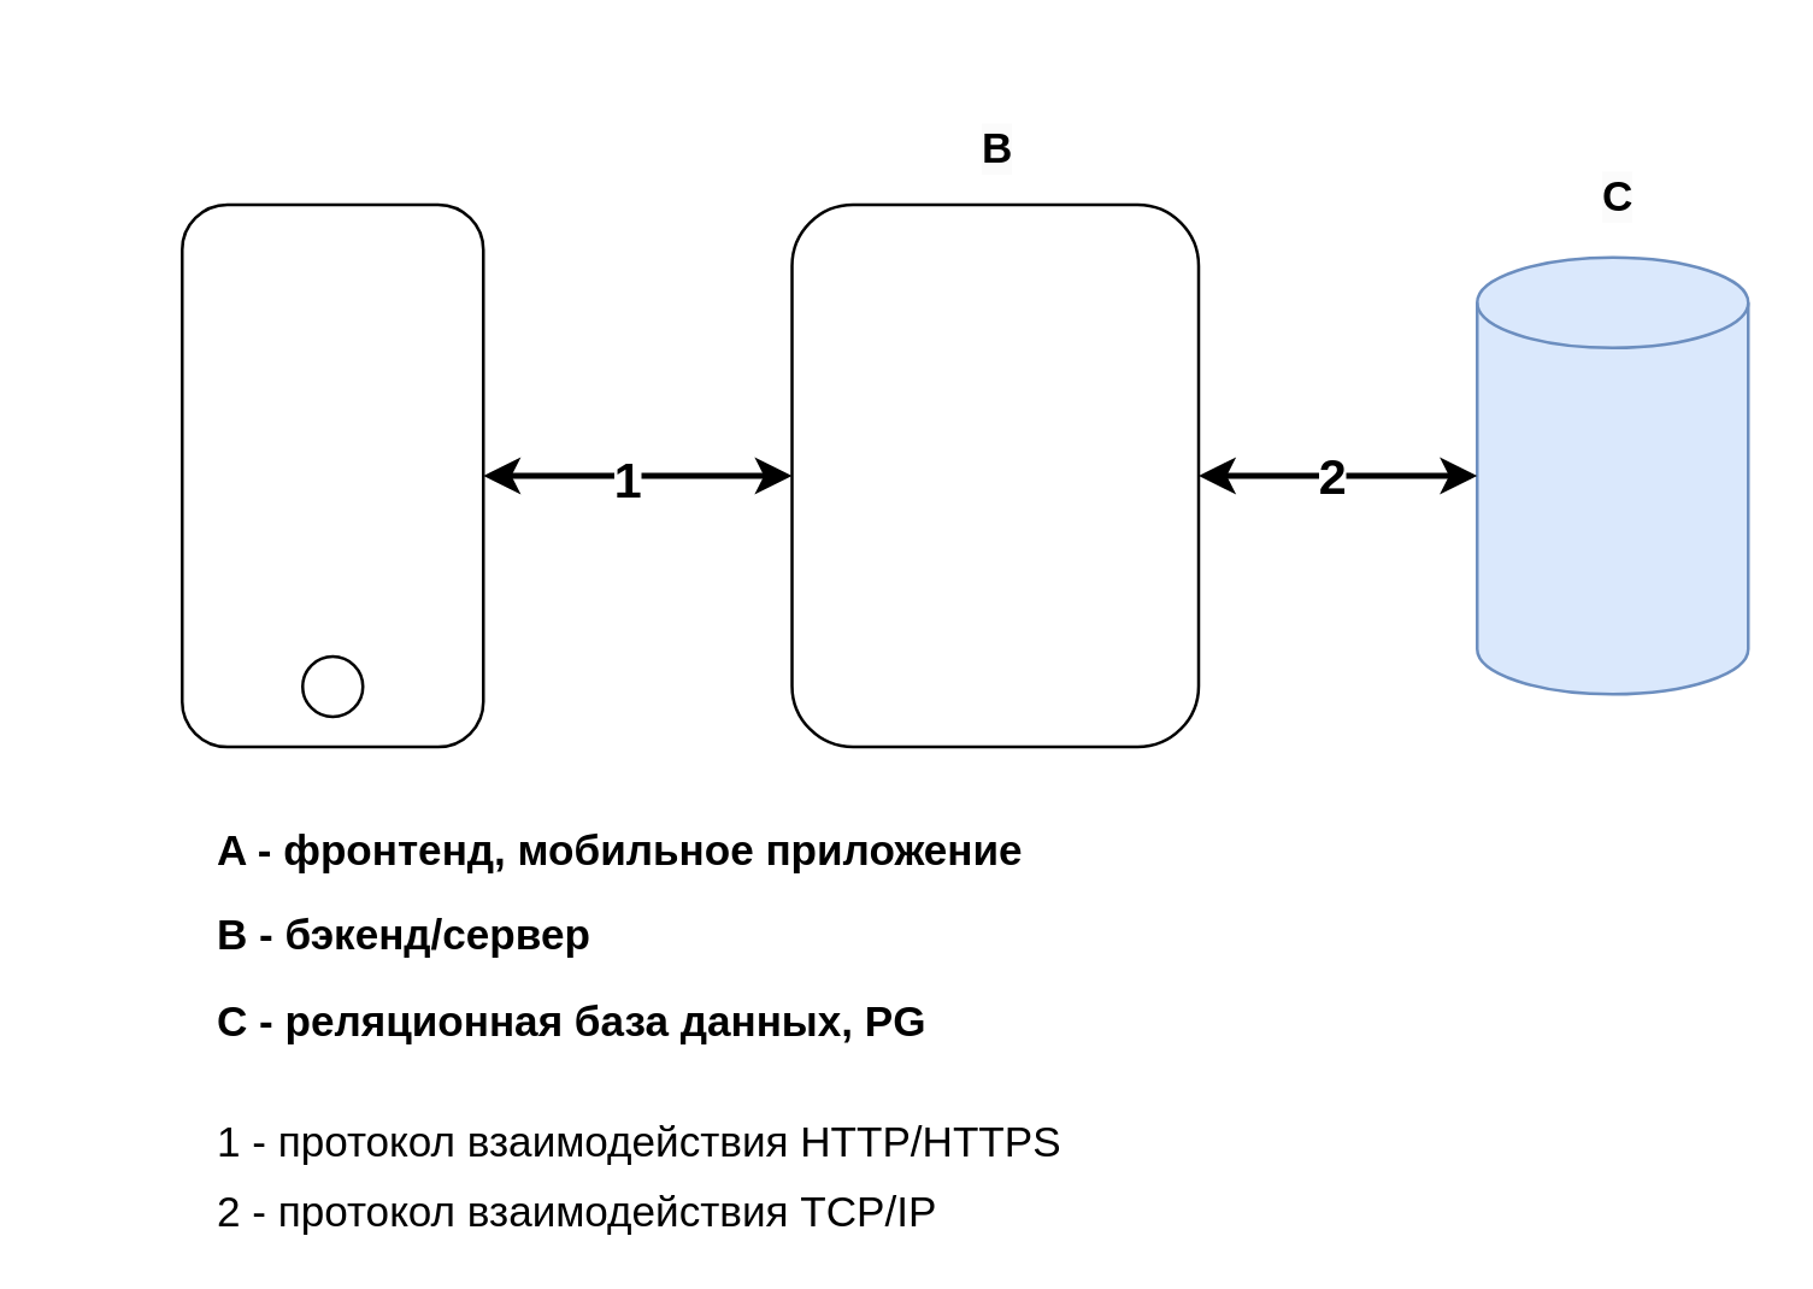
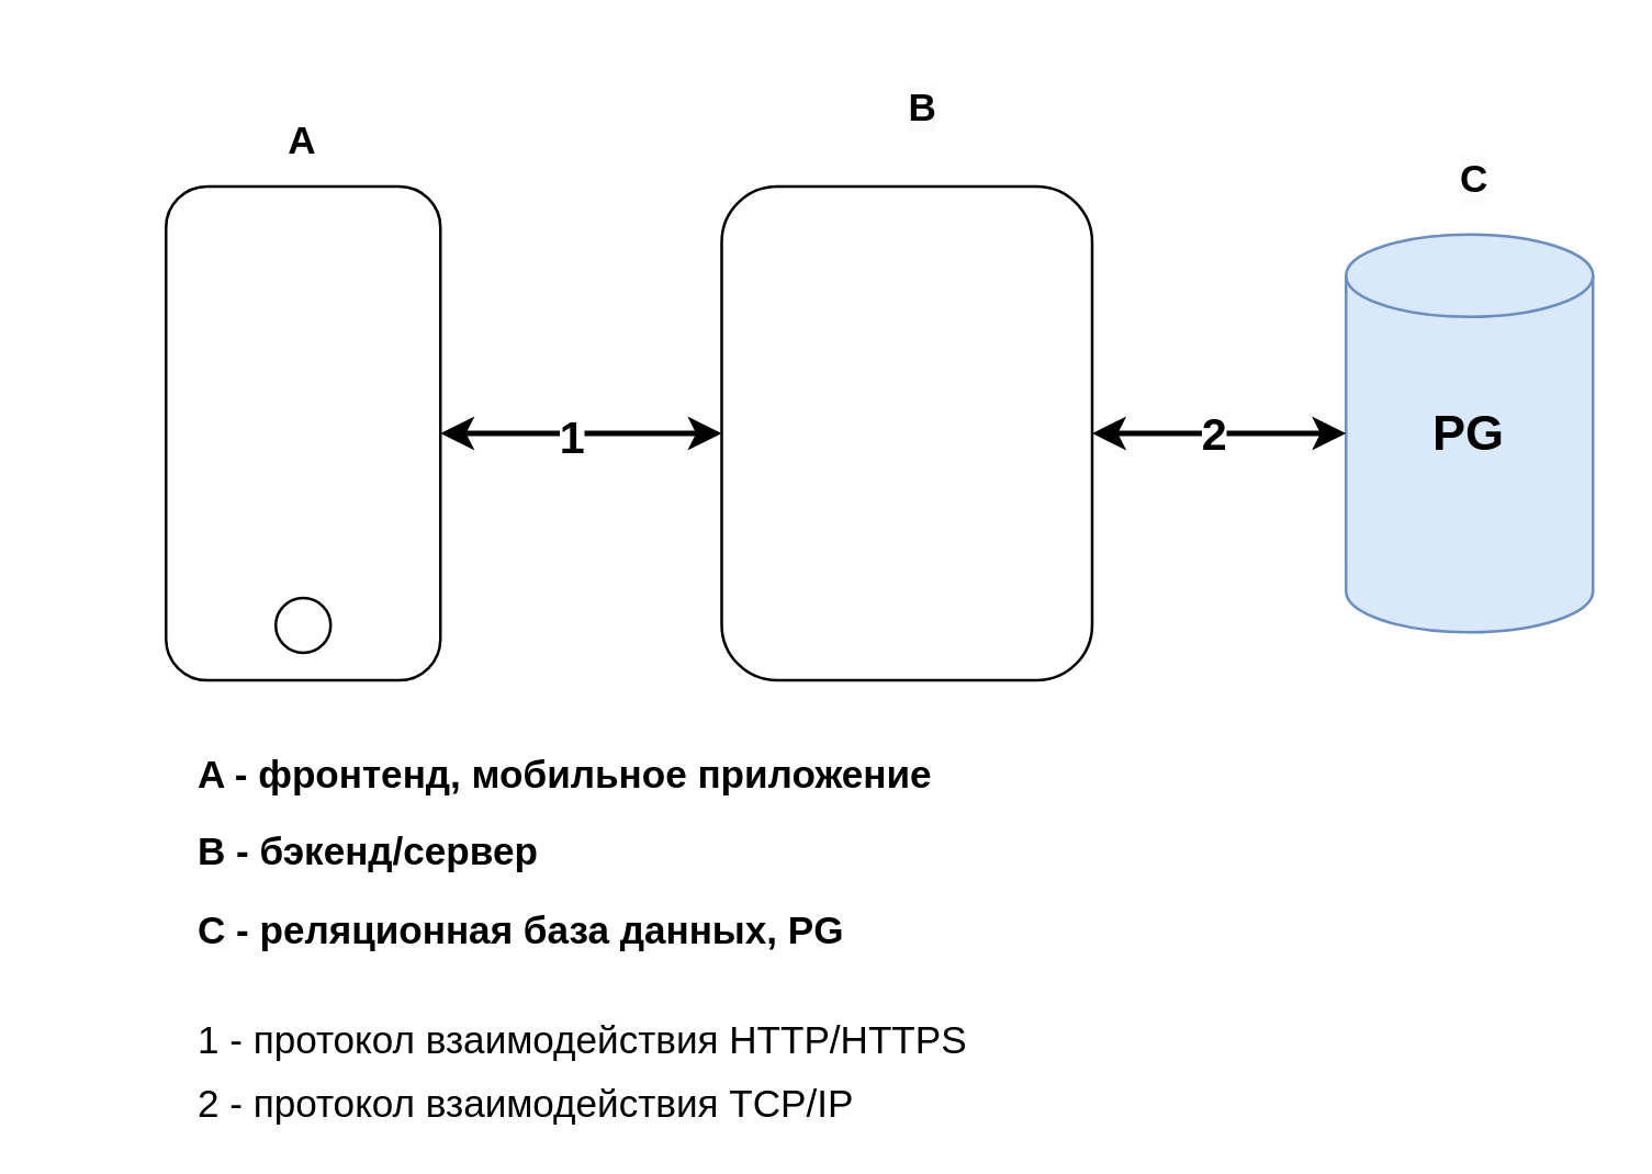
  <mxCell id="0" />
  <mxCell id="1" parent="0" />
  <mxCell id="2" value="" style="rounded=1;whiteSpace=wrap;html=1;rotation=90;" parent="1" vertex="1"><mxGeometry x="20" y="107.5" width="180" height="100" as="geometry" /></mxCell>
  <mxCell id="3" value="" style="ellipse;whiteSpace=wrap;html=1;aspect=fixed;" parent="1" vertex="1"><mxGeometry x="100" y="217.5" width="20" height="20" as="geometry" /></mxCell>
  <mxCell id="4" value="" style="rounded=1;whiteSpace=wrap;html=1;rotation=90;" parent="1" vertex="1"><mxGeometry x="240" y="90" width="180" height="135" as="geometry" /></mxCell>
  <mxCell id="5" value="" style="shape=cylinder3;whiteSpace=wrap;html=1;boundedLbl=1;backgroundOutline=1;size=15;fillColor=#dae8fc;strokeColor=#6c8ebf;" parent="1" vertex="1"><mxGeometry x="490" y="85" width="90" height="145" as="geometry" /></mxCell>
  <mxCell id="6" value="" style="endArrow=classic;startArrow=classic;html=1;rounded=0;exitX=0.5;exitY=0;exitDx=0;exitDy=0;entryX=0.5;entryY=1;entryDx=0;entryDy=0;strokeWidth=2;" parent="1" source="2" target="4" edge="1"><mxGeometry width="50" height="50" relative="1" as="geometry"><mxPoint x="127" y="175" as="sourcePoint" /><mxPoint x="260" y="175" as="targetPoint" /></mxGeometry></mxCell>
  <mxCell id="7" value="&lt;h2&gt;1&lt;/h2&gt;" style="edgeLabel;html=1;align=center;verticalAlign=middle;resizable=0;points=[];" parent="6" vertex="1" connectable="0"><mxGeometry x="-0.087" y="-1" relative="1" as="geometry"><mxPoint as="offset" /></mxGeometry></mxCell>
  <mxCell id="8" value="" style="endArrow=classic;startArrow=classic;html=1;rounded=0;exitX=0.5;exitY=0;exitDx=0;exitDy=0;strokeWidth=2;entryX=0;entryY=0.5;entryDx=0;entryDy=0;entryPerimeter=0;" parent="1" source="4" target="5" edge="1"><mxGeometry width="50" height="50" relative="1" as="geometry"><mxPoint x="405" y="158" as="sourcePoint" /><mxPoint x="538" y="158" as="targetPoint" /></mxGeometry></mxCell>
  <mxCell id="9" value="&lt;h2&gt;2&lt;/h2&gt;" style="edgeLabel;html=1;align=center;verticalAlign=middle;resizable=0;points=[];" parent="8" vertex="1" connectable="0"><mxGeometry x="-0.042" relative="1" as="geometry"><mxPoint as="offset" /></mxGeometry></mxCell>
- <mxCell id="11" value="&lt;h3 style=&quot;forced-color-adjust: none; color: rgb(0, 0, 0); font-family: Helvetica; font-style: normal; font-variant-ligatures: normal; font-variant-caps: normal; letter-spacing: normal; orphans: 2; text-align: center; text-indent: 0px; text-transform: none; widows: 2; word-spacing: 0px; -webkit-text-stroke-width: 0px; white-space: normal; background-color: rgb(251, 251, 251); text-decoration-thickness: initial; text-decoration-style: initial; text-decoration-color: initial;&quot;&gt;B&lt;/h3&gt;" style="text;whiteSpace=wrap;html=1;" parent="1" vertex="1"><mxGeometry x="324" y="20" width="40" height="70" as="geometry" /></mxCell>
+ <mxCell id="10" value="&lt;h3&gt;A&lt;/h3&gt;" style="text;html=1;align=center;verticalAlign=middle;whiteSpace=wrap;rounded=0;" parent="1" vertex="1"><mxGeometry x="80" y="36.25" width="60" height="30" as="geometry" /></mxCell>
+ <mxCell id="11" value="&lt;h3 style=&quot;forced-color-adjust: none; color: rgb(0, 0, 0); font-family: Helvetica; font-style: normal; font-variant-ligatures: normal; font-variant-caps: normal; letter-spacing: normal; orphans: 2; text-align: center; text-indent: 0px; text-transform: none; widows: 2; word-spacing: 0px; -webkit-text-stroke-width: 0px; white-space: normal; background-color: rgb(251, 251, 251); text-decoration-thickness: initial; text-decoration-style: initial; text-decoration-color: initial;&quot;&gt;B&lt;/h3&gt;" style="text;whiteSpace=wrap;html=1;" parent="1" vertex="1"><mxGeometry x="329" y="10" width="40" height="70" as="geometry" /></mxCell>
  <mxCell id="12" value="&lt;h3 style=&quot;forced-color-adjust: none; color: rgb(0, 0, 0); font-family: Helvetica; font-style: normal; font-variant-ligatures: normal; font-variant-caps: normal; letter-spacing: normal; orphans: 2; text-align: center; text-indent: 0px; text-transform: none; widows: 2; word-spacing: 0px; -webkit-text-stroke-width: 0px; white-space: normal; background-color: rgb(251, 251, 251); text-decoration-thickness: initial; text-decoration-style: initial; text-decoration-color: initial;&quot;&gt;C&lt;/h3&gt;" style="text;whiteSpace=wrap;html=1;" parent="1" vertex="1"><mxGeometry x="530" y="36.25" width="10" height="37.5" as="geometry" /></mxCell>
+ <mxCell id="13" value="&lt;h2&gt;PG&lt;/h2&gt;" style="text;html=1;align=center;verticalAlign=middle;whiteSpace=wrap;rounded=0;" parent="1" vertex="1"><mxGeometry x="505" y="142.5" width="60" height="30" as="geometry" /></mxCell>
  <mxCell id="14" value="&lt;h3 style=&quot;line-height: 100%;&quot;&gt;A - фронтенд, мобильное приложение&lt;br&gt;&lt;/h3&gt;&lt;h3 style=&quot;line-height: 100%;&quot;&gt;B - бэкенд/сервер&lt;br&gt;&lt;/h3&gt;&lt;h3 style=&quot;line-height: 100%;&quot;&gt;C - реляционная база данных, PG&lt;/h3&gt;" style="text;html=1;align=left;verticalAlign=middle;whiteSpace=wrap;rounded=0;" parent="1" vertex="1"><mxGeometry x="70" y="265" width="380" height="90" as="geometry" /></mxCell>
  <mxCell id="15" value="&lt;h3 style=&quot;line-height: 160%;&quot;&gt;&lt;span style=&quot;font-weight: normal;&quot;&gt;1 - протокол взаимодействия HTTP/HTTPS&lt;br&gt;2 -&amp;nbsp;&lt;span style=&quot;background-color: initial;&quot;&gt;протокол взаимодействия TCP/IP&lt;/span&gt;&lt;/span&gt;&lt;/h3&gt;" style="text;html=1;align=left;verticalAlign=middle;whiteSpace=wrap;rounded=0;" parent="1" vertex="1"><mxGeometry x="70" y="375" width="440" height="30" as="geometry" /></mxCell>
